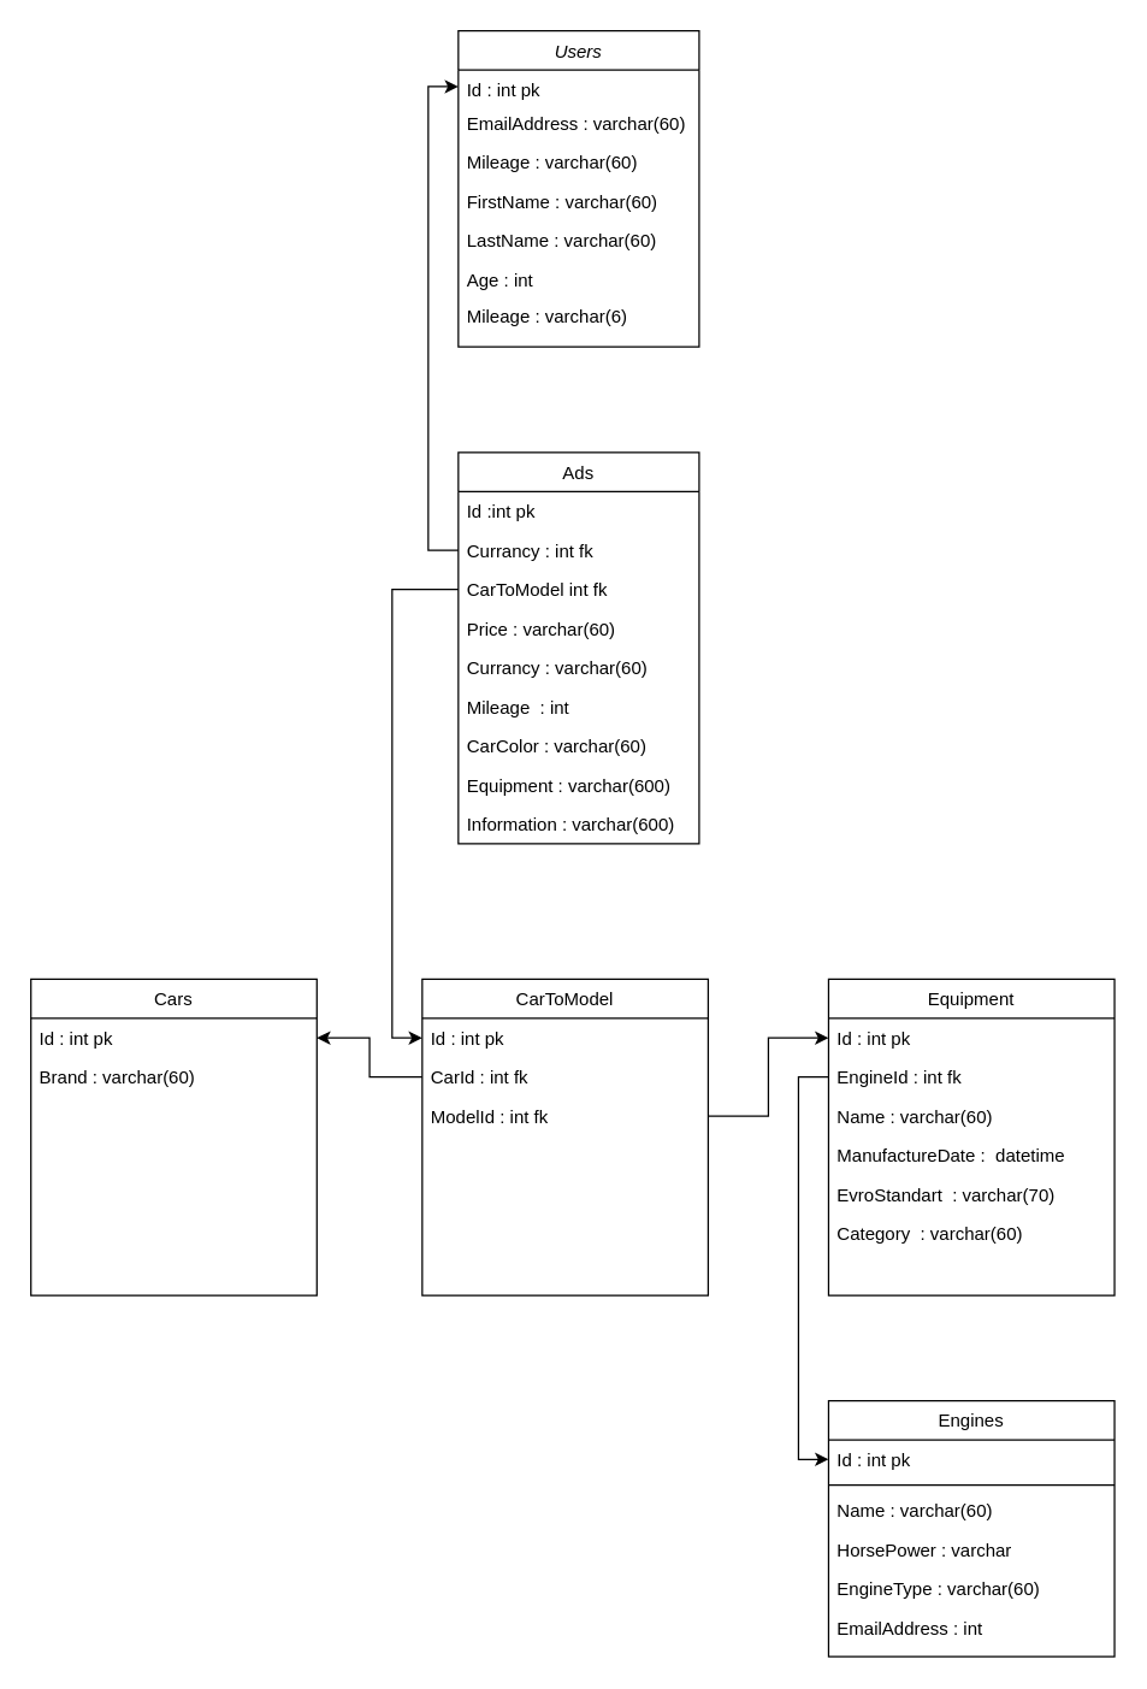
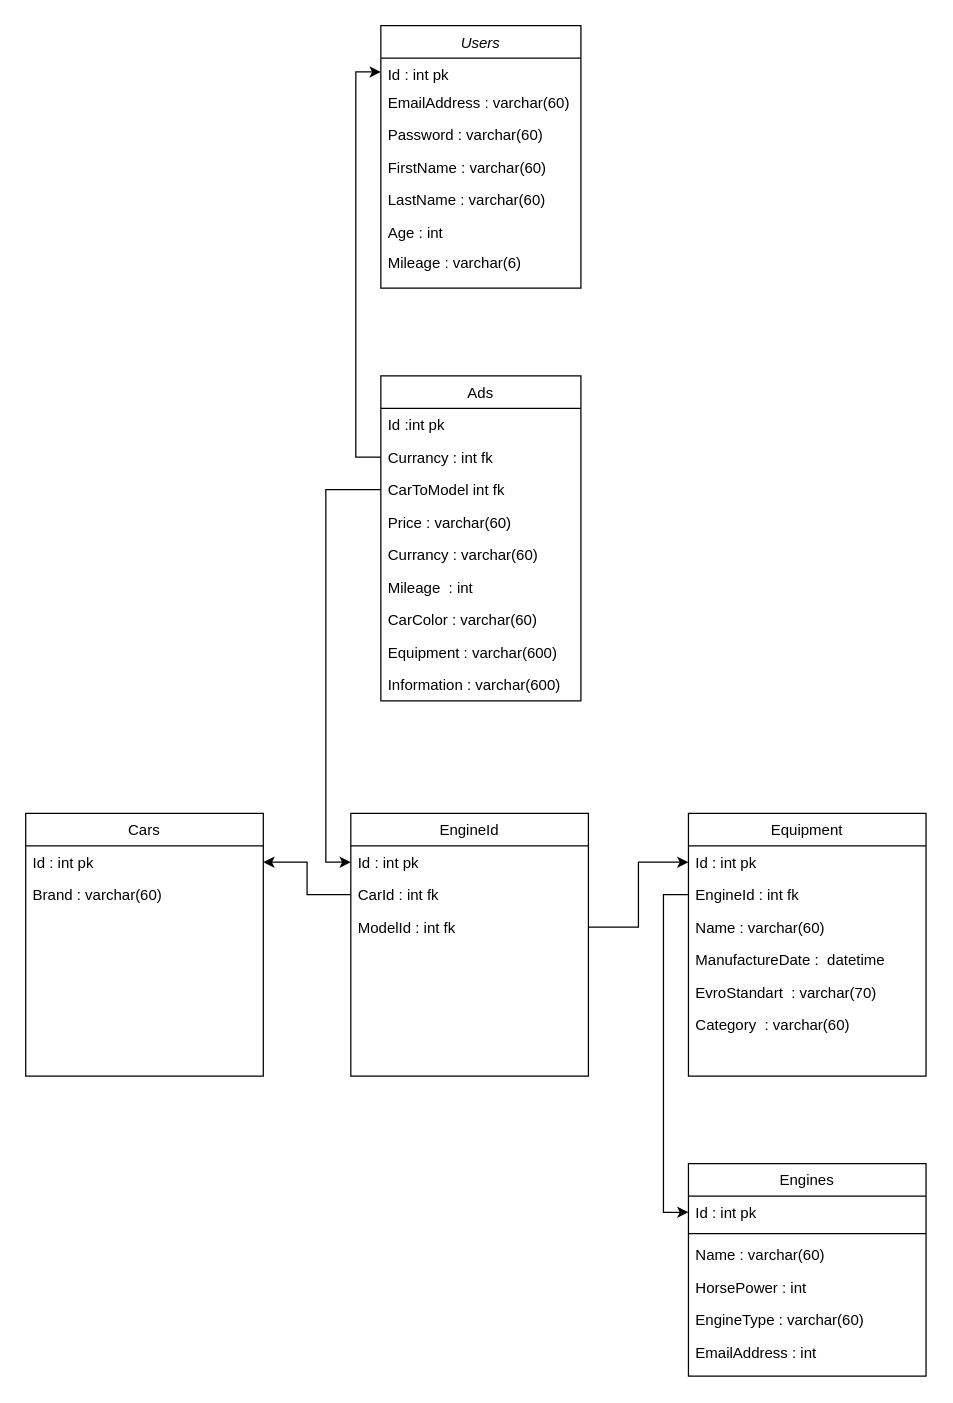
  <mxCell id="0" />
  <mxCell id="1" parent="0" />
  <mxCell id="2" value="Users" style="swimlane;fontStyle=2;align=center;verticalAlign=top;childLayout=stackLayout;horizontal=1;startSize=26;horizontalStack=0;resizeParent=1;resizeLast=0;collapsible=1;marginBottom=0;rounded=0;shadow=0;strokeWidth=1;" vertex="1" parent="1"><mxGeometry x="304" y="20" width="160" height="210" as="geometry"><mxRectangle x="230" y="140" width="160" height="26" as="alternateBounds" /></mxGeometry></mxCell>
  <mxCell id="3" value="Id : int pk" style="text;align=left;verticalAlign=top;spacingLeft=4;spacingRight=4;overflow=hidden;rotatable=0;points=[[0,0.5],[1,0.5]];portConstraint=eastwest;" vertex="1" parent="2"><mxGeometry y="26" width="160" height="22" as="geometry" /></mxCell>
  <mxCell id="4" value="EmailAddress : varchar(60)" style="text;align=left;verticalAlign=top;spacingLeft=4;spacingRight=4;overflow=hidden;rotatable=0;points=[[0,0.5],[1,0.5]];portConstraint=eastwest;rounded=0;shadow=0;html=0;" vertex="1" parent="2"><mxGeometry y="48" width="160" height="26" as="geometry" /></mxCell>
- <mxCell id="5" value="Mileage : varchar(60)" style="text;align=left;verticalAlign=top;spacingLeft=4;spacingRight=4;overflow=hidden;rotatable=0;points=[[0,0.5],[1,0.5]];portConstraint=eastwest;rounded=0;shadow=0;html=0;" vertex="1" parent="2"><mxGeometry y="74" width="160" height="26" as="geometry" /></mxCell>
+ <mxCell id="5" value="Password : varchar(60)" style="text;align=left;verticalAlign=top;spacingLeft=4;spacingRight=4;overflow=hidden;rotatable=0;points=[[0,0.5],[1,0.5]];portConstraint=eastwest;rounded=0;shadow=0;html=0;" vertex="1" parent="2"><mxGeometry y="74" width="160" height="26" as="geometry" /></mxCell>
  <mxCell id="6" value="FirstName : varchar(60)" style="text;align=left;verticalAlign=top;spacingLeft=4;spacingRight=4;overflow=hidden;rotatable=0;points=[[0,0.5],[1,0.5]];portConstraint=eastwest;rounded=0;shadow=0;html=0;" vertex="1" parent="2"><mxGeometry y="100" width="160" height="26" as="geometry" /></mxCell>
  <mxCell id="7" value="LastName : varchar(60)" style="text;align=left;verticalAlign=top;spacingLeft=4;spacingRight=4;overflow=hidden;rotatable=0;points=[[0,0.5],[1,0.5]];portConstraint=eastwest;rounded=0;shadow=0;html=0;" vertex="1" parent="2"><mxGeometry y="126" width="160" height="26" as="geometry" /></mxCell>
  <mxCell id="8" value="Age : int" style="text;align=left;verticalAlign=top;spacingLeft=4;spacingRight=4;overflow=hidden;rotatable=0;points=[[0,0.5],[1,0.5]];portConstraint=eastwest;" vertex="1" parent="2"><mxGeometry y="152" width="160" height="24" as="geometry" /></mxCell>
  <mxCell id="9" value="Mileage : varchar(6)" style="text;align=left;verticalAlign=top;spacingLeft=4;spacingRight=4;overflow=hidden;rotatable=0;points=[[0,0.5],[1,0.5]];portConstraint=eastwest;rounded=0;shadow=0;html=0;" vertex="1" parent="2"><mxGeometry y="176" width="160" height="26" as="geometry" /></mxCell>
  <mxCell id="10" value="Ads" style="swimlane;fontStyle=0;align=center;verticalAlign=top;childLayout=stackLayout;horizontal=1;startSize=26;horizontalStack=0;resizeParent=1;resizeLast=0;collapsible=1;marginBottom=0;rounded=0;shadow=0;strokeWidth=1;" vertex="1" parent="1"><mxGeometry x="304" y="300" width="160" height="260" as="geometry"><mxRectangle x="550" y="140" width="160" height="26" as="alternateBounds" /></mxGeometry></mxCell>
  <mxCell id="11" value="Id :int pk" style="text;align=left;verticalAlign=top;spacingLeft=4;spacingRight=4;overflow=hidden;rotatable=0;points=[[0,0.5],[1,0.5]];portConstraint=eastwest;" vertex="1" parent="10"><mxGeometry y="26" width="160" height="26" as="geometry" /></mxCell>
  <mxCell id="12" value="Currancy : int fk" style="text;align=left;verticalAlign=top;spacingLeft=4;spacingRight=4;overflow=hidden;rotatable=0;points=[[0,0.5],[1,0.5]];portConstraint=eastwest;rounded=0;shadow=0;html=0;" vertex="1" parent="10"><mxGeometry y="52" width="160" height="26" as="geometry" /></mxCell>
  <mxCell id="13" value="CarToModel int fk" style="text;align=left;verticalAlign=top;spacingLeft=4;spacingRight=4;overflow=hidden;rotatable=0;points=[[0,0.5],[1,0.5]];portConstraint=eastwest;rounded=0;shadow=0;html=0;" vertex="1" parent="10"><mxGeometry y="78" width="160" height="26" as="geometry" /></mxCell>
  <mxCell id="14" value="Price : varchar(60)" style="text;align=left;verticalAlign=top;spacingLeft=4;spacingRight=4;overflow=hidden;rotatable=0;points=[[0,0.5],[1,0.5]];portConstraint=eastwest;rounded=0;shadow=0;html=0;" vertex="1" parent="10"><mxGeometry y="104" width="160" height="26" as="geometry" /></mxCell>
  <mxCell id="15" value="Currancy : varchar(60)" style="text;align=left;verticalAlign=top;spacingLeft=4;spacingRight=4;overflow=hidden;rotatable=0;points=[[0,0.5],[1,0.5]];portConstraint=eastwest;rounded=0;shadow=0;html=0;" vertex="1" parent="10"><mxGeometry y="130" width="160" height="26" as="geometry" /></mxCell>
  <mxCell id="16" value="Mileage  : int" style="text;align=left;verticalAlign=top;spacingLeft=4;spacingRight=4;overflow=hidden;rotatable=0;points=[[0,0.5],[1,0.5]];portConstraint=eastwest;rounded=0;shadow=0;html=0;" vertex="1" parent="10"><mxGeometry y="156" width="160" height="26" as="geometry" /></mxCell>
  <mxCell id="17" value="CarColor : varchar(60)" style="text;align=left;verticalAlign=top;spacingLeft=4;spacingRight=4;overflow=hidden;rotatable=0;points=[[0,0.5],[1,0.5]];portConstraint=eastwest;rounded=0;shadow=0;html=0;" vertex="1" parent="10"><mxGeometry y="182" width="160" height="26" as="geometry" /></mxCell>
  <mxCell id="18" value="Equipment : varchar(600)" style="text;align=left;verticalAlign=top;spacingLeft=4;spacingRight=4;overflow=hidden;rotatable=0;points=[[0,0.5],[1,0.5]];portConstraint=eastwest;rounded=0;shadow=0;html=0;" vertex="1" parent="10"><mxGeometry y="208" width="160" height="26" as="geometry" /></mxCell>
  <mxCell id="19" value="Information : varchar(600)" style="text;align=left;verticalAlign=top;spacingLeft=4;spacingRight=4;overflow=hidden;rotatable=0;points=[[0,0.5],[1,0.5]];portConstraint=eastwest;rounded=0;shadow=0;html=0;" vertex="1" parent="10"><mxGeometry y="234" width="160" height="26" as="geometry" /></mxCell>
  <mxCell id="20" value="Equipment" style="swimlane;fontStyle=0;align=center;verticalAlign=top;childLayout=stackLayout;horizontal=1;startSize=26;horizontalStack=0;resizeParent=1;resizeLast=0;collapsible=1;marginBottom=0;rounded=0;shadow=0;strokeWidth=1;" vertex="1" parent="1"><mxGeometry x="550" y="650" width="190" height="210" as="geometry"><mxRectangle x="130" y="380" width="160" height="26" as="alternateBounds" /></mxGeometry></mxCell>
  <mxCell id="21" value="Id : int pk&#10;" style="text;align=left;verticalAlign=top;spacingLeft=4;spacingRight=4;overflow=hidden;rotatable=0;points=[[0,0.5],[1,0.5]];portConstraint=eastwest;" vertex="1" parent="20"><mxGeometry y="26" width="190" height="26" as="geometry" /></mxCell>
  <mxCell id="22" value="EngineId : int fk" style="text;align=left;verticalAlign=top;spacingLeft=4;spacingRight=4;overflow=hidden;rotatable=0;points=[[0,0.5],[1,0.5]];portConstraint=eastwest;" vertex="1" parent="20"><mxGeometry y="52" width="190" height="26" as="geometry" /></mxCell>
  <mxCell id="23" value="Name : varchar(60)" style="text;align=left;verticalAlign=top;spacingLeft=4;spacingRight=4;overflow=hidden;rotatable=0;points=[[0,0.5],[1,0.5]];portConstraint=eastwest;rounded=0;shadow=0;html=0;" vertex="1" parent="20"><mxGeometry y="78" width="190" height="26" as="geometry" /></mxCell>
  <mxCell id="24" value="ManufactureDate :  datetime" style="text;align=left;verticalAlign=top;spacingLeft=4;spacingRight=4;overflow=hidden;rotatable=0;points=[[0,0.5],[1,0.5]];portConstraint=eastwest;" vertex="1" parent="20"><mxGeometry y="104" width="190" height="26" as="geometry" /></mxCell>
  <mxCell id="25" value="EvroStandart  : varchar(70)" style="text;align=left;verticalAlign=top;spacingLeft=4;spacingRight=4;overflow=hidden;rotatable=0;points=[[0,0.5],[1,0.5]];portConstraint=eastwest;" vertex="1" parent="20"><mxGeometry y="130" width="190" height="26" as="geometry" /></mxCell>
  <mxCell id="26" value="Category  : varchar(60)" style="text;align=left;verticalAlign=top;spacingLeft=4;spacingRight=4;overflow=hidden;rotatable=0;points=[[0,0.5],[1,0.5]];portConstraint=eastwest;" vertex="1" parent="20"><mxGeometry y="156" width="190" height="26" as="geometry" /></mxCell>
  <mxCell id="27" value="Engines" style="swimlane;fontStyle=0;align=center;verticalAlign=top;childLayout=stackLayout;horizontal=1;startSize=26;horizontalStack=0;resizeParent=1;resizeLast=0;collapsible=1;marginBottom=0;rounded=0;shadow=0;strokeWidth=1;" vertex="1" parent="1"><mxGeometry x="550" y="930" width="190" height="170" as="geometry"><mxRectangle x="130" y="380" width="160" height="26" as="alternateBounds" /></mxGeometry></mxCell>
  <mxCell id="28" value="Id : int pk&#10;" style="text;align=left;verticalAlign=top;spacingLeft=4;spacingRight=4;overflow=hidden;rotatable=0;points=[[0,0.5],[1,0.5]];portConstraint=eastwest;" vertex="1" parent="27"><mxGeometry y="26" width="190" height="26" as="geometry" /></mxCell>
  <mxCell id="29" value="" style="line;html=1;strokeWidth=1;align=left;verticalAlign=middle;spacingTop=-1;spacingLeft=3;spacingRight=3;rotatable=0;labelPosition=right;points=[];portConstraint=eastwest;" vertex="1" parent="27"><mxGeometry y="52" width="190" height="8" as="geometry" /></mxCell>
  <mxCell id="30" value="Name : varchar(60)" style="text;align=left;verticalAlign=top;spacingLeft=4;spacingRight=4;overflow=hidden;rotatable=0;points=[[0,0.5],[1,0.5]];portConstraint=eastwest;rounded=0;shadow=0;html=0;" vertex="1" parent="27"><mxGeometry y="60" width="190" height="26" as="geometry" /></mxCell>
- <mxCell id="31" value="HorsePower : varchar" style="text;align=left;verticalAlign=top;spacingLeft=4;spacingRight=4;overflow=hidden;rotatable=0;points=[[0,0.5],[1,0.5]];portConstraint=eastwest;fontStyle=0" vertex="1" parent="27"><mxGeometry y="86" width="190" height="26" as="geometry" /></mxCell>
+ <mxCell id="31" value="HorsePower : int" style="text;align=left;verticalAlign=top;spacingLeft=4;spacingRight=4;overflow=hidden;rotatable=0;points=[[0,0.5],[1,0.5]];portConstraint=eastwest;fontStyle=0" vertex="1" parent="27"><mxGeometry y="86" width="190" height="26" as="geometry" /></mxCell>
  <mxCell id="32" value="EngineType : varchar(60)" style="text;align=left;verticalAlign=top;spacingLeft=4;spacingRight=4;overflow=hidden;rotatable=0;points=[[0,0.5],[1,0.5]];portConstraint=eastwest;" vertex="1" parent="27"><mxGeometry y="112" width="190" height="26" as="geometry" /></mxCell>
  <mxCell id="33" value="EmailAddress : int" style="text;align=left;verticalAlign=top;spacingLeft=4;spacingRight=4;overflow=hidden;rotatable=0;points=[[0,0.5],[1,0.5]];portConstraint=eastwest;" vertex="1" parent="27"><mxGeometry y="138" width="190" height="26" as="geometry" /></mxCell>
  <mxCell id="34" value="Cars" style="swimlane;fontStyle=0;align=center;verticalAlign=top;childLayout=stackLayout;horizontal=1;startSize=26;horizontalStack=0;resizeParent=1;resizeLast=0;collapsible=1;marginBottom=0;rounded=0;shadow=0;strokeWidth=1;" vertex="1" parent="1"><mxGeometry x="20" y="650" width="190" height="210" as="geometry"><mxRectangle x="130" y="380" width="160" height="26" as="alternateBounds" /></mxGeometry></mxCell>
  <mxCell id="35" value="Id : int pk&#10;" style="text;align=left;verticalAlign=top;spacingLeft=4;spacingRight=4;overflow=hidden;rotatable=0;points=[[0,0.5],[1,0.5]];portConstraint=eastwest;" vertex="1" parent="34"><mxGeometry y="26" width="190" height="26" as="geometry" /></mxCell>
  <mxCell id="36" value="Brand : varchar(60)" style="text;align=left;verticalAlign=top;spacingLeft=4;spacingRight=4;overflow=hidden;rotatable=0;points=[[0,0.5],[1,0.5]];portConstraint=eastwest;rounded=0;shadow=0;html=0;" vertex="1" parent="34"><mxGeometry y="52" width="190" height="28" as="geometry" /></mxCell>
- <mxCell id="37" value="CarToModel" style="swimlane;fontStyle=0;align=center;verticalAlign=top;childLayout=stackLayout;horizontal=1;startSize=26;horizontalStack=0;resizeParent=1;resizeLast=0;collapsible=1;marginBottom=0;rounded=0;shadow=0;strokeWidth=1;" vertex="1" parent="1"><mxGeometry x="280" y="650" width="190" height="210" as="geometry"><mxRectangle x="130" y="380" width="160" height="26" as="alternateBounds" /></mxGeometry></mxCell>
+ <mxCell id="37" value="EngineId" style="swimlane;fontStyle=0;align=center;verticalAlign=top;childLayout=stackLayout;horizontal=1;startSize=26;horizontalStack=0;resizeParent=1;resizeLast=0;collapsible=1;marginBottom=0;rounded=0;shadow=0;strokeWidth=1;" vertex="1" parent="1"><mxGeometry x="280" y="650" width="190" height="210" as="geometry"><mxRectangle x="130" y="380" width="160" height="26" as="alternateBounds" /></mxGeometry></mxCell>
  <mxCell id="38" value="Id : int pk&#10;" style="text;align=left;verticalAlign=top;spacingLeft=4;spacingRight=4;overflow=hidden;rotatable=0;points=[[0,0.5],[1,0.5]];portConstraint=eastwest;" vertex="1" parent="37"><mxGeometry y="26" width="190" height="26" as="geometry" /></mxCell>
  <mxCell id="39" value="CarId : int fk" style="text;align=left;verticalAlign=top;spacingLeft=4;spacingRight=4;overflow=hidden;rotatable=0;points=[[0,0.5],[1,0.5]];portConstraint=eastwest;" vertex="1" parent="37"><mxGeometry y="52" width="190" height="26" as="geometry" /></mxCell>
  <mxCell id="40" value="ModelId : int fk&#10;" style="text;align=left;verticalAlign=top;spacingLeft=4;spacingRight=4;overflow=hidden;rotatable=0;points=[[0,0.5],[1,0.5]];portConstraint=eastwest;" vertex="1" parent="37"><mxGeometry y="78" width="190" height="26" as="geometry" /></mxCell>
  <mxCell id="41" style="edgeStyle=orthogonalEdgeStyle;rounded=0;orthogonalLoop=1;jettySize=auto;html=1;entryX=1;entryY=0.5;entryDx=0;entryDy=0;" edge="1" parent="1" source="39" target="35"><mxGeometry relative="1" as="geometry" /></mxCell>
  <mxCell id="42" style="edgeStyle=orthogonalEdgeStyle;rounded=0;orthogonalLoop=1;jettySize=auto;html=1;entryX=0;entryY=0.5;entryDx=0;entryDy=0;" edge="1" parent="1" source="40" target="21"><mxGeometry relative="1" as="geometry" /></mxCell>
  <mxCell id="43" style="edgeStyle=orthogonalEdgeStyle;rounded=0;orthogonalLoop=1;jettySize=auto;html=1;entryX=0;entryY=0.5;entryDx=0;entryDy=0;" edge="1" parent="1" source="22" target="28"><mxGeometry relative="1" as="geometry" /></mxCell>
  <mxCell id="44" style="edgeStyle=orthogonalEdgeStyle;rounded=0;orthogonalLoop=1;jettySize=auto;html=1;entryX=0;entryY=0.5;entryDx=0;entryDy=0;" edge="1" parent="1" source="13" target="38"><mxGeometry relative="1" as="geometry" /></mxCell>
  <mxCell id="45" style="edgeStyle=orthogonalEdgeStyle;rounded=0;orthogonalLoop=1;jettySize=auto;html=1;entryX=0;entryY=0.5;entryDx=0;entryDy=0;" edge="1" parent="1" source="12" target="3"><mxGeometry relative="1" as="geometry" /></mxCell>
